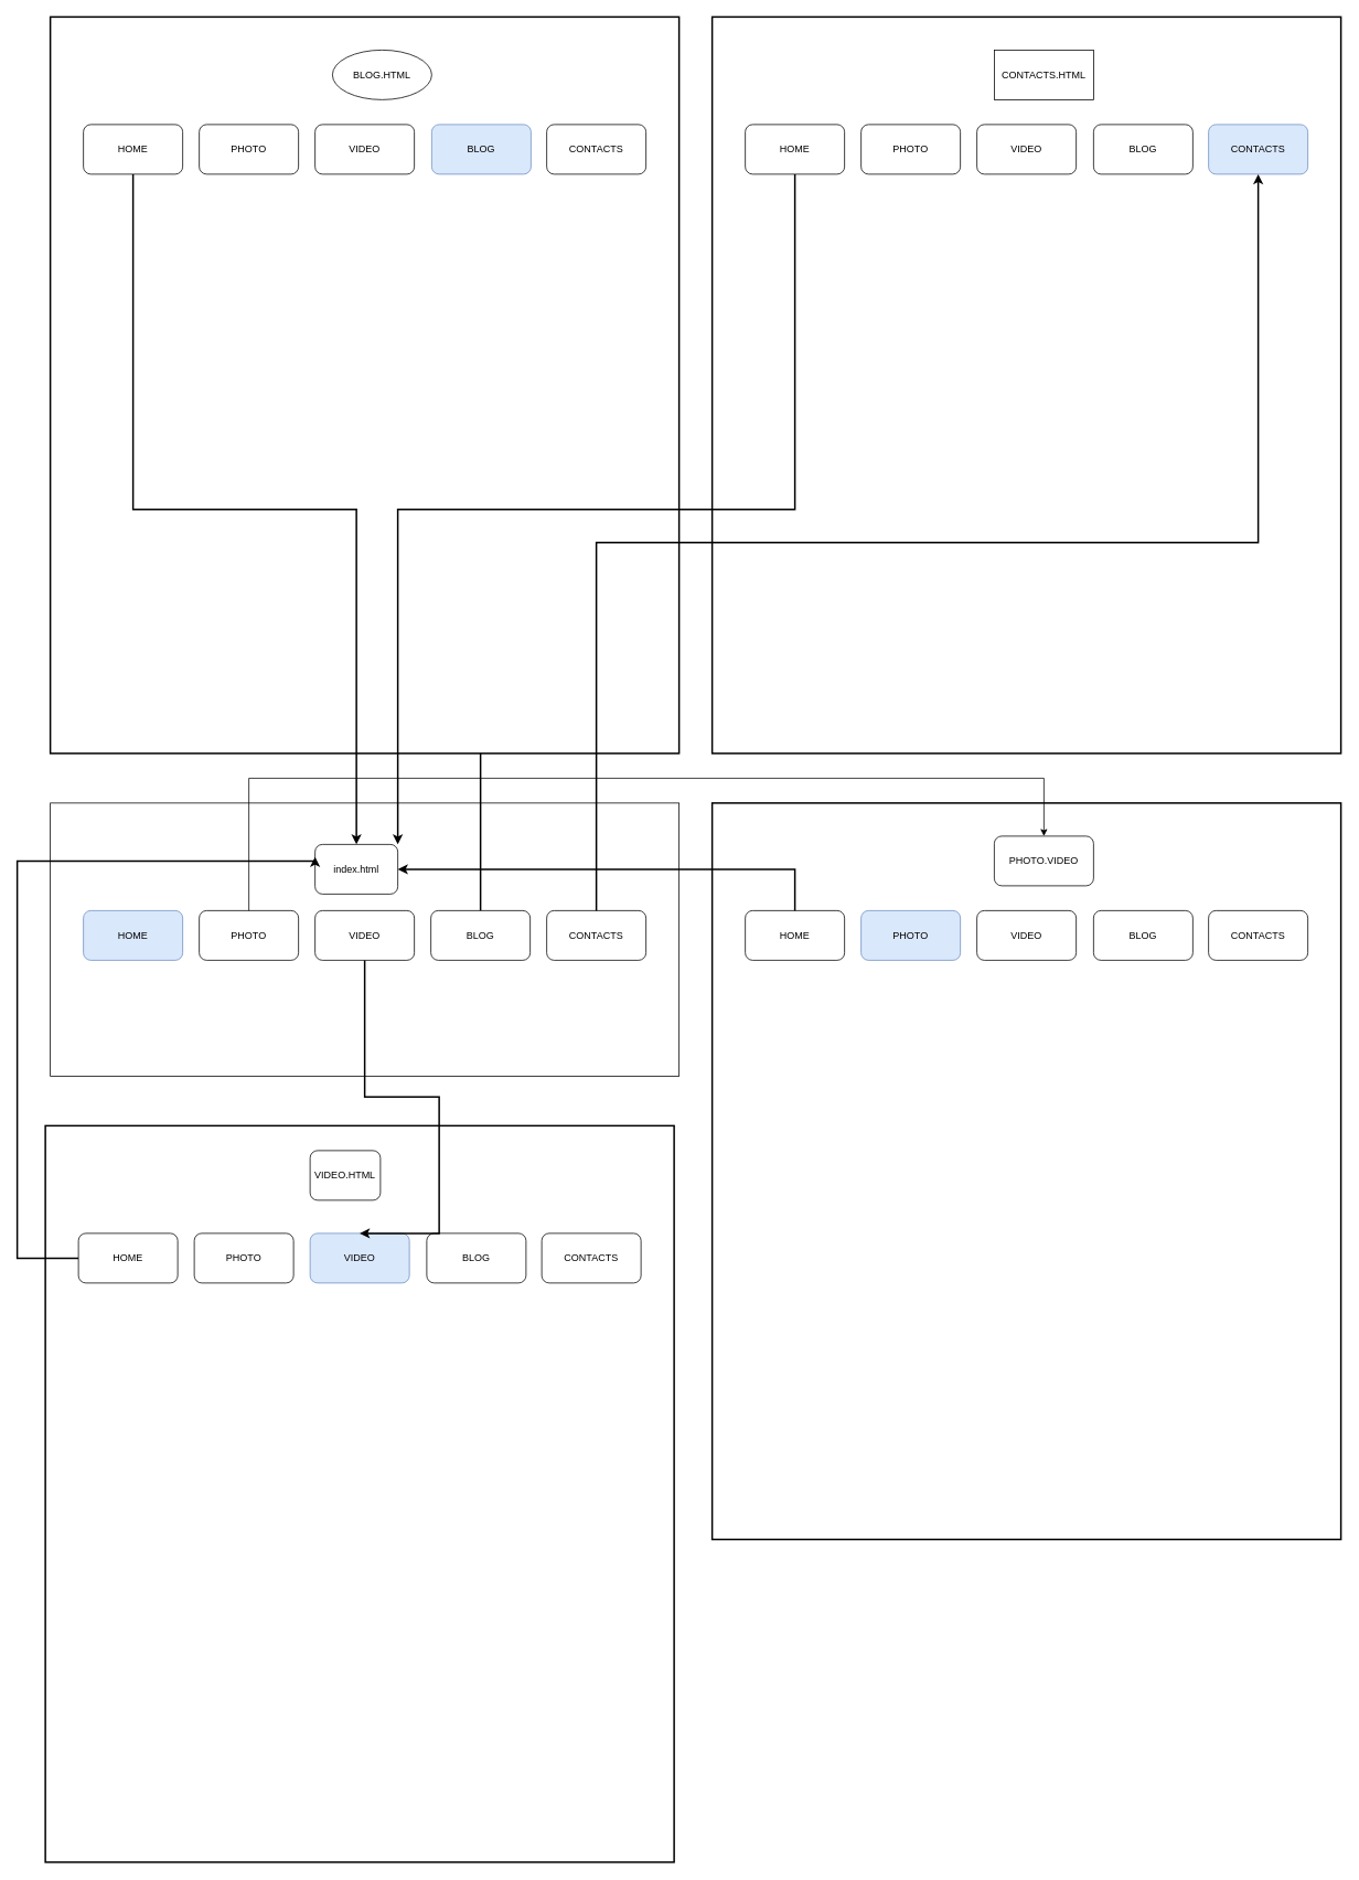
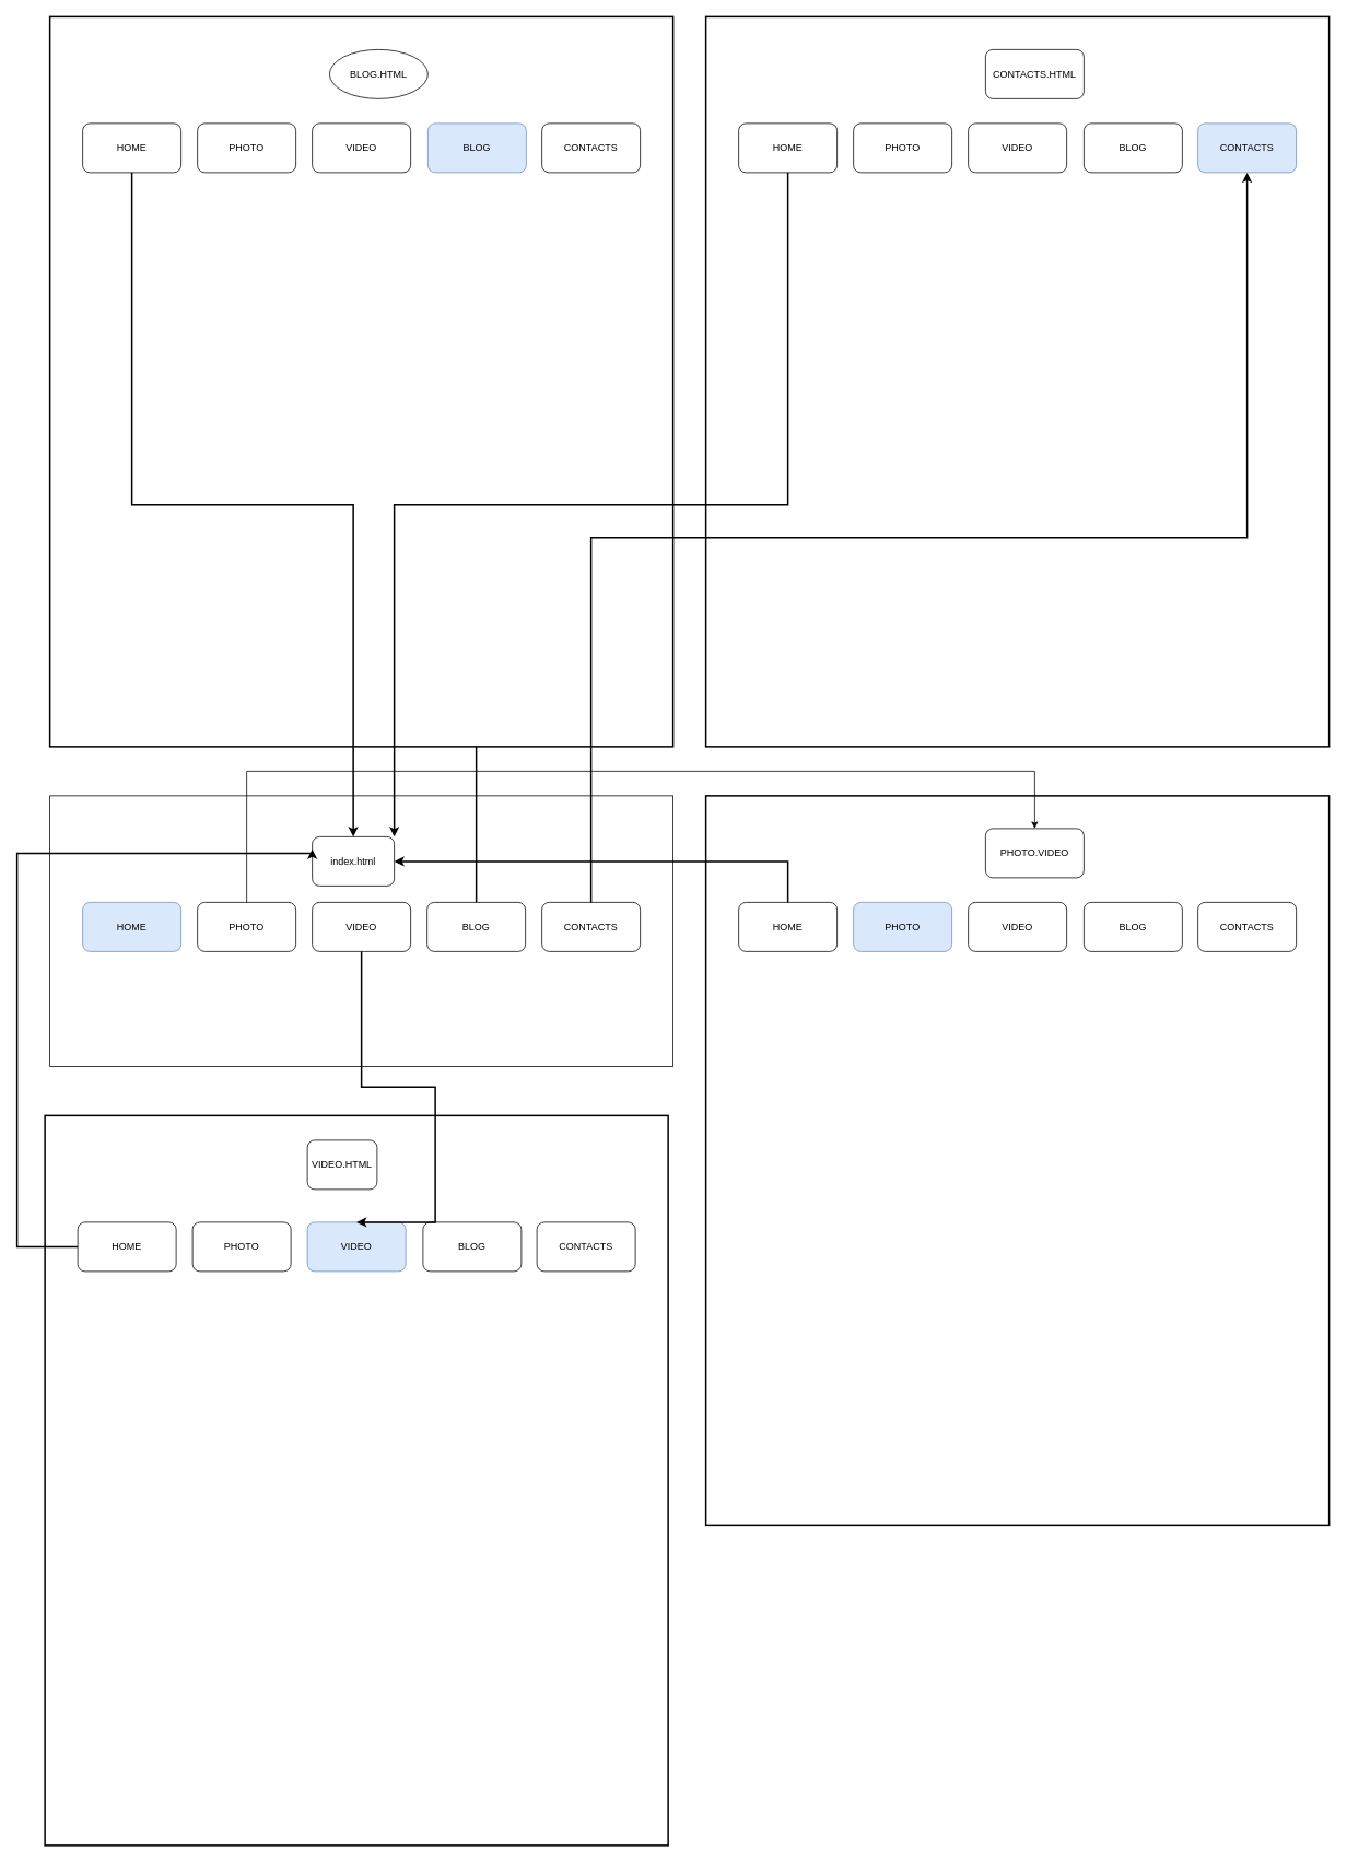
  <mxCell id="0" />
  <mxCell id="1" parent="0" />
  <mxCell id="2" value="" style="rounded=0;whiteSpace=wrap;html=1;" vertex="1" parent="1"><mxGeometry x="60" y="970" width="760" height="330" as="geometry" /></mxCell>
  <mxCell id="3" value="index.html" style="rounded=1;whiteSpace=wrap;html=1;" vertex="1" parent="1"><mxGeometry x="380" y="1020" width="100" height="60" as="geometry" /></mxCell>
  <mxCell id="4" value="HOME" style="rounded=1;whiteSpace=wrap;html=1;fillColor=#dae8fc;strokeColor=#6c8ebf;" vertex="1" parent="1"><mxGeometry x="100" y="1100" width="120" height="60" as="geometry" /></mxCell>
  <mxCell id="5" value="PHOTO" style="rounded=1;whiteSpace=wrap;html=1;" vertex="1" parent="1"><mxGeometry x="240" y="1100" width="120" height="60" as="geometry" /></mxCell>
  <mxCell id="6" value="VIDEO" style="rounded=1;whiteSpace=wrap;html=1;" vertex="1" parent="1"><mxGeometry x="380" y="1100" width="120" height="60" as="geometry" /></mxCell>
  <mxCell id="7" style="edgeStyle=orthogonalEdgeStyle;rounded=0;orthogonalLoop=1;jettySize=auto;html=1;exitX=0.5;exitY=0;exitDx=0;exitDy=0;entryX=0.5;entryY=1;entryDx=0;entryDy=0;strokeWidth=2;" edge="1" parent="1" source="8" target="32"><mxGeometry relative="1" as="geometry" /></mxCell>
  <mxCell id="8" value="BLOG" style="rounded=1;whiteSpace=wrap;html=1;" vertex="1" parent="1"><mxGeometry x="520" y="1100" width="120" height="60" as="geometry" /></mxCell>
  <mxCell id="9" value="CONTACTS" style="rounded=1;whiteSpace=wrap;html=1;" vertex="1" parent="1"><mxGeometry x="660" y="1100" width="120" height="60" as="geometry" /></mxCell>
  <mxCell id="10" value="" style="rounded=0;whiteSpace=wrap;html=1;strokeWidth=2;" vertex="1" parent="1"><mxGeometry x="860" y="970" width="760" height="890" as="geometry" /></mxCell>
  <mxCell id="11" value="PHOTO.VIDEO" style="rounded=1;whiteSpace=wrap;html=1;" vertex="1" parent="1"><mxGeometry x="1201" y="1010" width="120" height="60" as="geometry" /></mxCell>
  <mxCell id="12" value="HOME" style="rounded=1;whiteSpace=wrap;html=1;" vertex="1" parent="1"><mxGeometry x="900" y="1100" width="120" height="60" as="geometry" /></mxCell>
  <mxCell id="13" value="PHOTO" style="rounded=1;whiteSpace=wrap;html=1;fillColor=#dae8fc;strokeColor=#6c8ebf;" vertex="1" parent="1"><mxGeometry x="1040" y="1100" width="120" height="60" as="geometry" /></mxCell>
  <mxCell id="14" value="VIDEO" style="rounded=1;whiteSpace=wrap;html=1;" vertex="1" parent="1"><mxGeometry x="1180" y="1100" width="120" height="60" as="geometry" /></mxCell>
  <mxCell id="15" value="BLOG" style="rounded=1;whiteSpace=wrap;html=1;" vertex="1" parent="1"><mxGeometry x="1321" y="1100" width="120" height="60" as="geometry" /></mxCell>
  <mxCell id="16" value="CONTACTS" style="rounded=1;whiteSpace=wrap;html=1;" vertex="1" parent="1"><mxGeometry x="1460" y="1100" width="120" height="60" as="geometry" /></mxCell>
  <mxCell id="17" style="edgeStyle=orthogonalEdgeStyle;rounded=0;orthogonalLoop=1;jettySize=auto;html=1;" edge="1" parent="1" source="5" target="11"><mxGeometry relative="1" as="geometry"><Array as="points"><mxPoint x="300" y="940" /><mxPoint x="1261" y="940" /></Array></mxGeometry></mxCell>
  <mxCell id="18" style="edgeStyle=orthogonalEdgeStyle;rounded=0;orthogonalLoop=1;jettySize=auto;html=1;exitX=0.5;exitY=0;exitDx=0;exitDy=0;entryX=1;entryY=0.5;entryDx=0;entryDy=0;strokeWidth=2;" edge="1" parent="1" source="12" target="3"><mxGeometry relative="1" as="geometry" /></mxCell>
  <mxCell id="19" value="" style="rounded=0;whiteSpace=wrap;html=1;strokeWidth=2;" vertex="1" parent="1"><mxGeometry x="860" y="20" width="760" height="890" as="geometry" /></mxCell>
- <mxCell id="20" value="CONTACTS.HTML" style="whiteSpace=wrap;html=1;rounded=0;" vertex="1" parent="1"><mxGeometry x="1201" y="60" width="120" height="60" as="geometry" /></mxCell>
+ <mxCell id="20" value="CONTACTS.HTML" style="rounded=1;whiteSpace=wrap;html=1;" vertex="1" parent="1"><mxGeometry x="1201" y="60" width="120" height="60" as="geometry" /></mxCell>
  <mxCell id="21" value="HOME" style="rounded=1;whiteSpace=wrap;html=1;" vertex="1" parent="1"><mxGeometry x="900" y="150" width="120" height="60" as="geometry" /></mxCell>
  <mxCell id="22" value="PHOTO" style="rounded=1;whiteSpace=wrap;html=1;" vertex="1" parent="1"><mxGeometry x="1040" y="150" width="120" height="60" as="geometry" /></mxCell>
  <mxCell id="23" value="VIDEO" style="rounded=1;whiteSpace=wrap;html=1;" vertex="1" parent="1"><mxGeometry x="1180" y="150" width="120" height="60" as="geometry" /></mxCell>
  <mxCell id="24" value="BLOG" style="rounded=1;whiteSpace=wrap;html=1;" vertex="1" parent="1"><mxGeometry x="1321" y="150" width="120" height="60" as="geometry" /></mxCell>
  <mxCell id="25" value="CONTACTS" style="rounded=1;whiteSpace=wrap;html=1;fillColor=#dae8fc;strokeColor=#6c8ebf;" vertex="1" parent="1"><mxGeometry x="1460" y="150" width="120" height="60" as="geometry" /></mxCell>
  <mxCell id="26" value="" style="rounded=0;whiteSpace=wrap;html=1;strokeWidth=2;" vertex="1" parent="1"><mxGeometry x="60" y="20" width="760" height="890" as="geometry" /></mxCell>
  <mxCell id="27" value="BLOG.HTML" style="ellipse;whiteSpace=wrap;html=1;" vertex="1" parent="1"><mxGeometry x="401" y="60" width="120" height="60" as="geometry" /></mxCell>
  <mxCell id="28" style="edgeStyle=orthogonalEdgeStyle;rounded=0;orthogonalLoop=1;jettySize=auto;html=1;exitX=0.5;exitY=1;exitDx=0;exitDy=0;entryX=0.5;entryY=0;entryDx=0;entryDy=0;strokeWidth=2;" edge="1" parent="1" source="29" target="3"><mxGeometry relative="1" as="geometry" /></mxCell>
  <mxCell id="29" value="HOME" style="rounded=1;whiteSpace=wrap;html=1;" vertex="1" parent="1"><mxGeometry x="100" y="150" width="120" height="60" as="geometry" /></mxCell>
  <mxCell id="30" value="PHOTO" style="rounded=1;whiteSpace=wrap;html=1;" vertex="1" parent="1"><mxGeometry x="240" y="150" width="120" height="60" as="geometry" /></mxCell>
  <mxCell id="31" value="VIDEO" style="rounded=1;whiteSpace=wrap;html=1;" vertex="1" parent="1"><mxGeometry x="380" y="150" width="120" height="60" as="geometry" /></mxCell>
  <mxCell id="32" value="BLOG" style="rounded=1;whiteSpace=wrap;html=1;fillColor=#dae8fc;strokeColor=#6c8ebf;" vertex="1" parent="1"><mxGeometry x="521" y="150" width="120" height="60" as="geometry" /></mxCell>
  <mxCell id="33" value="CONTACTS" style="rounded=1;whiteSpace=wrap;html=1;" vertex="1" parent="1"><mxGeometry x="660" y="150" width="120" height="60" as="geometry" /></mxCell>
  <mxCell id="34" value="" style="rounded=0;whiteSpace=wrap;html=1;strokeWidth=2;" vertex="1" parent="1"><mxGeometry x="54" y="1360" width="760" height="890" as="geometry" /></mxCell>
  <mxCell id="35" value="VIDEO.HTML" style="rounded=1;whiteSpace=wrap;html=1;" vertex="1" parent="1"><mxGeometry x="374" y="1390" width="85" height="60" as="geometry" /></mxCell>
  <mxCell id="36" style="edgeStyle=orthogonalEdgeStyle;rounded=0;orthogonalLoop=1;jettySize=auto;html=1;exitX=0;exitY=0.5;exitDx=0;exitDy=0;strokeWidth=2;entryX=0;entryY=0.25;entryDx=0;entryDy=0;" edge="1" parent="1" source="37" target="3"><mxGeometry relative="1" as="geometry"><mxPoint y="1000" as="targetPoint" x="20" /><Array as="points"><mxPoint y="1520" x="20" /><mxPoint y="1040" x="20" /><mxPoint x="380" y="1040" /></Array></mxGeometry></mxCell>
  <mxCell id="37" value="HOME" style="rounded=1;whiteSpace=wrap;html=1;" vertex="1" parent="1"><mxGeometry x="94" y="1490" width="120" height="60" as="geometry" /></mxCell>
  <mxCell id="38" value="PHOTO" style="rounded=1;whiteSpace=wrap;html=1;" vertex="1" parent="1"><mxGeometry x="234" y="1490" width="120" height="60" as="geometry" /></mxCell>
  <mxCell id="39" value="VIDEO" style="rounded=1;whiteSpace=wrap;html=1;fillColor=#dae8fc;strokeColor=#6c8ebf;" vertex="1" parent="1"><mxGeometry x="374" y="1490" width="120" height="60" as="geometry" /></mxCell>
  <mxCell id="40" value="BLOG" style="rounded=1;whiteSpace=wrap;html=1;" vertex="1" parent="1"><mxGeometry x="515" y="1490" width="120" height="60" as="geometry" /></mxCell>
  <mxCell id="41" value="CONTACTS" style="rounded=1;whiteSpace=wrap;html=1;" vertex="1" parent="1"><mxGeometry x="654" y="1490" width="120" height="60" as="geometry" /></mxCell>
  <mxCell id="42" style="edgeStyle=orthogonalEdgeStyle;rounded=0;orthogonalLoop=1;jettySize=auto;html=1;exitX=0.5;exitY=1;exitDx=0;exitDy=0;entryX=1;entryY=0;entryDx=0;entryDy=0;strokeWidth=2;" edge="1" parent="1" source="21" target="3"><mxGeometry relative="1" as="geometry" /></mxCell>
  <mxCell id="43" style="edgeStyle=orthogonalEdgeStyle;rounded=0;orthogonalLoop=1;jettySize=auto;html=1;exitX=0.5;exitY=0;exitDx=0;exitDy=0;entryX=0.5;entryY=1;entryDx=0;entryDy=0;strokeWidth=2;" edge="1" parent="1" source="9" target="25"><mxGeometry relative="1" as="geometry" /></mxCell>
  <mxCell id="44" style="edgeStyle=orthogonalEdgeStyle;rounded=0;orthogonalLoop=1;jettySize=auto;html=1;exitX=0.5;exitY=1;exitDx=0;exitDy=0;entryX=0.5;entryY=0;entryDx=0;entryDy=0;strokeWidth=2;" edge="1" parent="1" source="6" target="39"><mxGeometry relative="1" as="geometry"><Array as="points"><mxPoint x="440" y="1325" /><mxPoint x="530" y="1325" /><mxPoint x="530" y="1490" /></Array></mxGeometry></mxCell>
